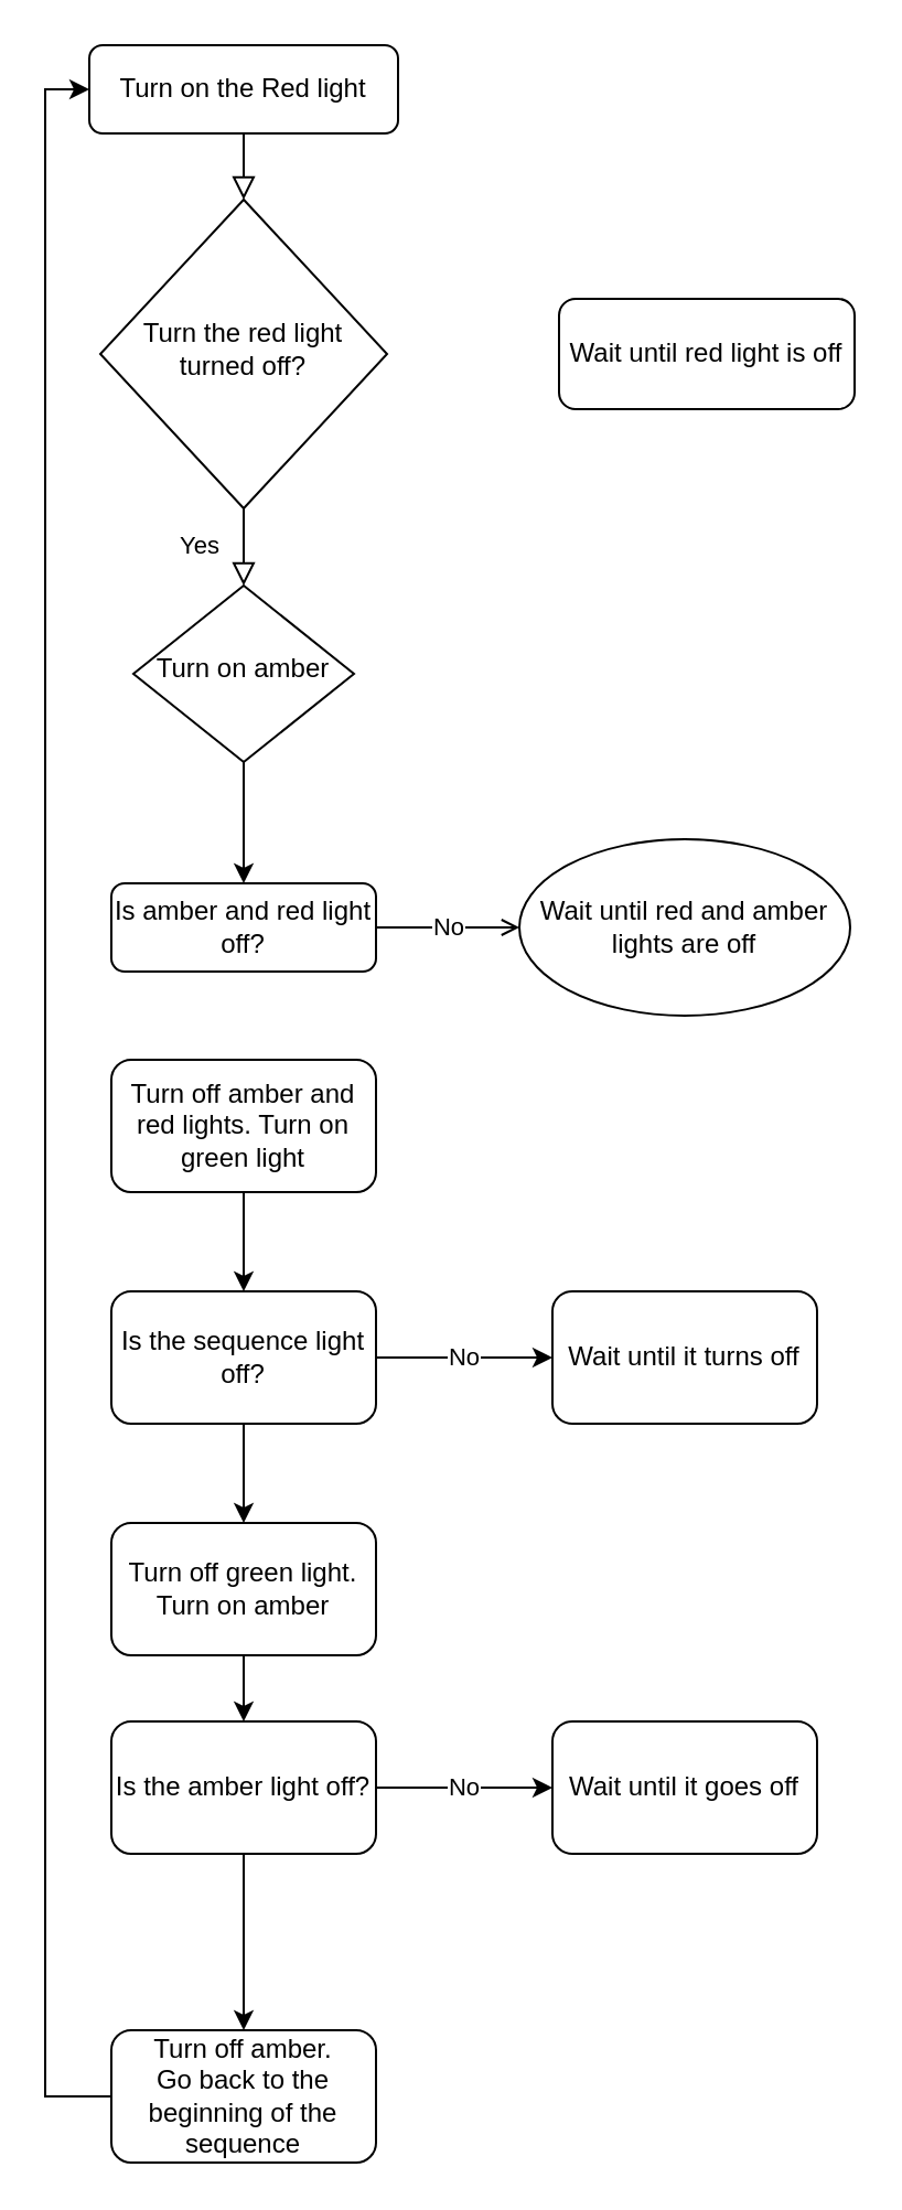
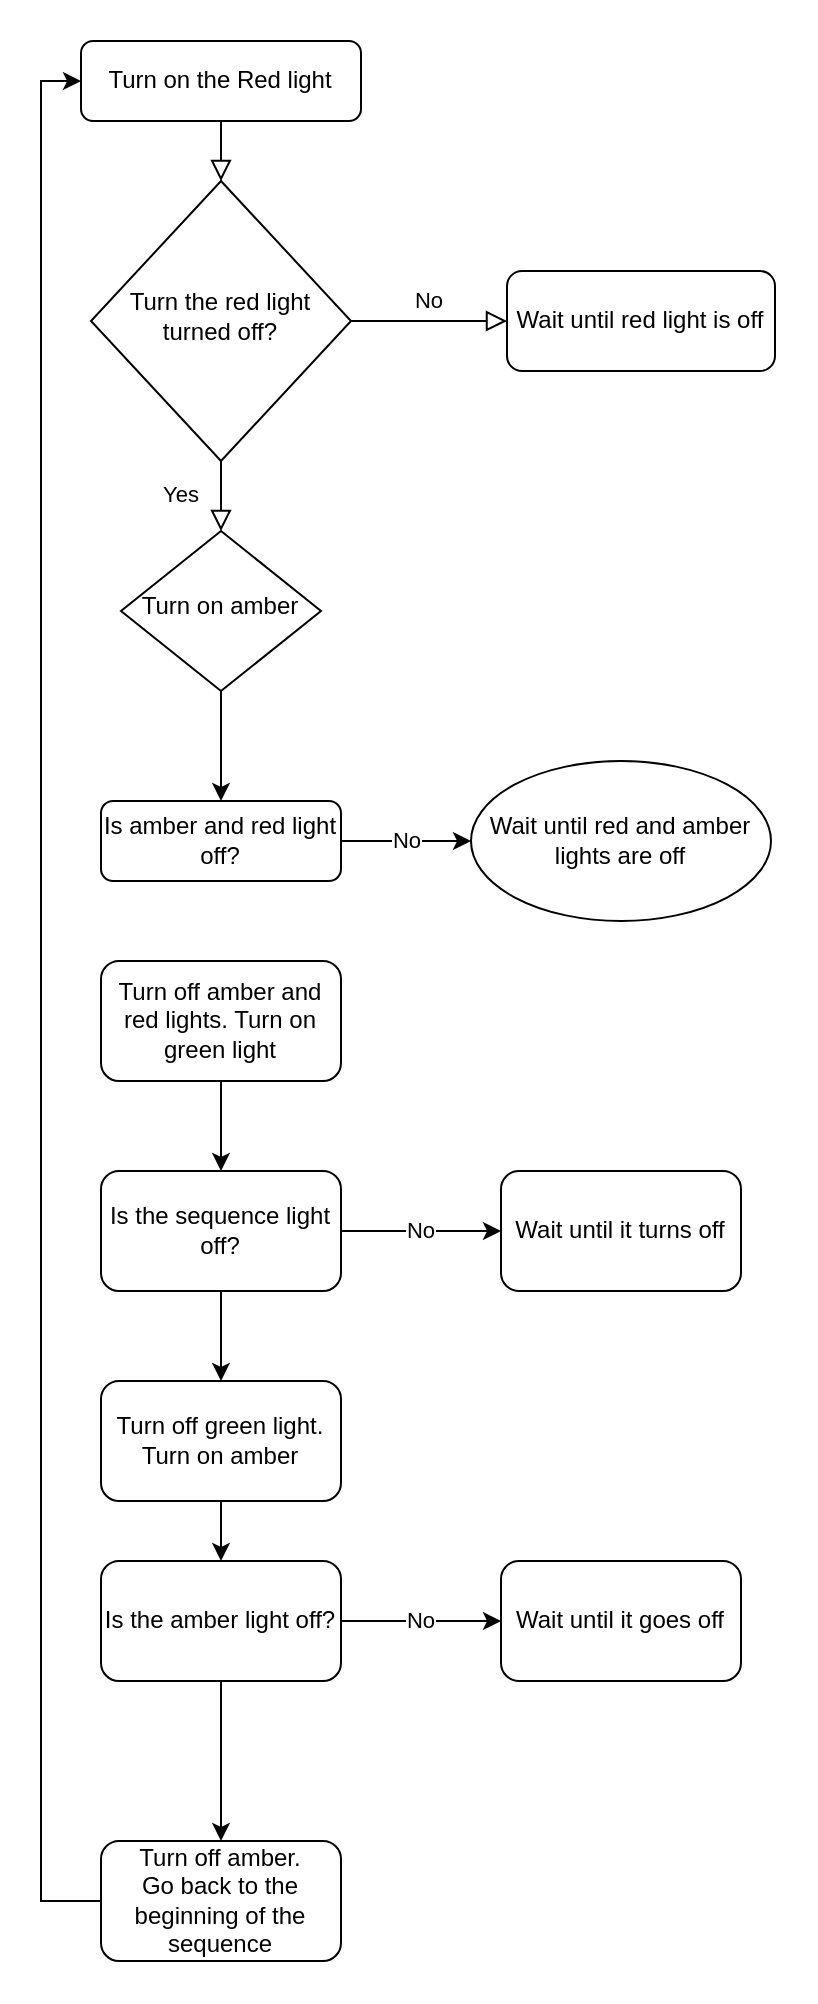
  <mxCell id="0" />
  <mxCell id="1" parent="0" />
  <mxCell id="2" value="" style="rounded=0;html=1;jettySize=auto;orthogonalLoop=1;fontSize=11;endArrow=block;endFill=0;endSize=8;strokeWidth=1;shadow=0;labelBackgroundColor=none;edgeStyle=orthogonalEdgeStyle;" parent="1" source="3" target="6" edge="1"><mxGeometry relative="1" as="geometry" /></mxCell>
  <mxCell id="3" value="Turn on the Red light" style="rounded=1;whiteSpace=wrap;html=1;fontSize=12;glass=0;strokeWidth=1;shadow=0;" parent="1" vertex="1"><mxGeometry x="40" y="20" width="140" height="40" as="geometry" /></mxCell>
  <mxCell id="4" value="Yes" style="rounded=0;html=1;jettySize=auto;orthogonalLoop=1;fontSize=11;endArrow=block;endFill=0;endSize=8;strokeWidth=1;shadow=0;labelBackgroundColor=none;edgeStyle=orthogonalEdgeStyle;" parent="1" source="6" target="9" edge="1"><mxGeometry y="20" relative="1" as="geometry"><mxPoint as="offset" /></mxGeometry></mxCell>
+ <mxCell id="5" value="No" style="edgeStyle=orthogonalEdgeStyle;rounded=0;html=1;jettySize=auto;orthogonalLoop=1;fontSize=11;endArrow=block;endFill=0;endSize=8;strokeWidth=1;shadow=0;labelBackgroundColor=none;" parent="1" source="6" target="7" edge="1"><mxGeometry y="10" relative="1" as="geometry"><mxPoint as="offset" /></mxGeometry></mxCell>
  <mxCell id="6" value="Turn the red light turned off?" style="rhombus;whiteSpace=wrap;html=1;shadow=0;fontFamily=Helvetica;fontSize=12;align=center;strokeWidth=1;spacing=6;spacingTop=-4;" parent="1" vertex="1"><mxGeometry x="45" y="90" width="130" height="140" as="geometry" /></mxCell>
  <mxCell id="7" value="Wait until red light is off" style="rounded=1;whiteSpace=wrap;html=1;fontSize=12;glass=0;strokeWidth=1;shadow=0;" parent="1" vertex="1"><mxGeometry x="253" y="135" width="134" height="50" as="geometry" /></mxCell>
  <mxCell id="8" style="edgeStyle=orthogonalEdgeStyle;rounded=0;orthogonalLoop=1;jettySize=auto;html=1;entryX=0.5;entryY=0;entryDx=0;entryDy=0;" edge="1" parent="1" source="9" target="11"><mxGeometry relative="1" as="geometry" /></mxCell>
  <mxCell id="9" value="Turn on amber" style="rhombus;whiteSpace=wrap;html=1;shadow=0;fontFamily=Helvetica;fontSize=12;align=center;strokeWidth=1;spacing=6;spacingTop=-4;" parent="1" vertex="1"><mxGeometry x="60" y="265" width="100" height="80" as="geometry" /></mxCell>
- <mxCell id="10" value="&lt;div style=&quot;line-height: 1.2;&quot; align=&quot;center&quot;&gt;No&lt;/div&gt;" style="edgeStyle=orthogonalEdgeStyle;rounded=0;orthogonalLoop=1;jettySize=auto;html=1;align=center;endArrow=open;" edge="1" parent="1" source="11" target="12"><mxGeometry relative="1" as="geometry" /></mxCell>
+ <mxCell id="10" value="&lt;div style=&quot;line-height: 1.2;&quot; align=&quot;center&quot;&gt;No&lt;/div&gt;" style="edgeStyle=orthogonalEdgeStyle;rounded=0;orthogonalLoop=1;jettySize=auto;html=1;align=center;" edge="1" parent="1" source="11" target="12"><mxGeometry relative="1" as="geometry" /></mxCell>
  <mxCell id="11" value="Is amber and red light off?" style="rounded=1;whiteSpace=wrap;html=1;fontSize=12;glass=0;strokeWidth=1;shadow=0;" parent="1" vertex="1"><mxGeometry x="50" y="400" width="120" height="40" as="geometry" /></mxCell>
  <mxCell id="12" value="Wait until red and amber lights are off" style="ellipse;whiteSpace=wrap;html=1;rounded=1;glass=0;strokeWidth=1;shadow=0;" vertex="1" parent="1"><mxGeometry x="235" y="380" width="150" height="80" as="geometry" /></mxCell>
  <mxCell id="13" value="" style="edgeStyle=orthogonalEdgeStyle;rounded=0;orthogonalLoop=1;jettySize=auto;html=1;" edge="1" parent="1" source="14" target="17"><mxGeometry relative="1" as="geometry" /></mxCell>
  <mxCell id="14" value="Turn off amber and red lights. Turn on green light" style="whiteSpace=wrap;html=1;rounded=1;glass=0;strokeWidth=1;shadow=0;" vertex="1" parent="1"><mxGeometry x="50" y="480" width="120" height="60" as="geometry" /></mxCell>
  <mxCell id="15" value="No" style="edgeStyle=orthogonalEdgeStyle;rounded=0;orthogonalLoop=1;jettySize=auto;html=1;" edge="1" parent="1" source="17" target="18"><mxGeometry relative="1" as="geometry" /></mxCell>
  <mxCell id="16" value="" style="edgeStyle=orthogonalEdgeStyle;rounded=0;orthogonalLoop=1;jettySize=auto;html=1;" edge="1" parent="1" source="17" target="20"><mxGeometry relative="1" as="geometry" /></mxCell>
  <mxCell id="17" value="Is the sequence light off?" style="whiteSpace=wrap;html=1;rounded=1;glass=0;strokeWidth=1;shadow=0;" vertex="1" parent="1"><mxGeometry x="50" y="585" width="120" height="60" as="geometry" /></mxCell>
  <mxCell id="18" value="Wait until it turns off" style="whiteSpace=wrap;html=1;rounded=1;glass=0;strokeWidth=1;shadow=0;" vertex="1" parent="1"><mxGeometry x="250" y="585" width="120" height="60" as="geometry" /></mxCell>
  <mxCell id="19" value="" style="edgeStyle=orthogonalEdgeStyle;rounded=0;orthogonalLoop=1;jettySize=auto;html=1;" edge="1" parent="1" source="20" target="23"><mxGeometry relative="1" as="geometry" /></mxCell>
  <mxCell id="20" value="&lt;div&gt;Turn off green light. &lt;br&gt;&lt;/div&gt;&lt;div&gt;Turn on amber&lt;br&gt;&lt;/div&gt;" style="whiteSpace=wrap;html=1;rounded=1;glass=0;strokeWidth=1;shadow=0;" vertex="1" parent="1"><mxGeometry x="50" y="690" width="120" height="60" as="geometry" /></mxCell>
  <mxCell id="21" value="No" style="edgeStyle=orthogonalEdgeStyle;rounded=0;orthogonalLoop=1;jettySize=auto;html=1;" edge="1" parent="1" source="23" target="24"><mxGeometry relative="1" as="geometry" /></mxCell>
  <mxCell id="22" value="" style="edgeStyle=orthogonalEdgeStyle;rounded=0;orthogonalLoop=1;jettySize=auto;html=1;" edge="1" parent="1" source="23" target="26"><mxGeometry relative="1" as="geometry" /></mxCell>
  <mxCell id="23" value="Is the amber light off?" style="whiteSpace=wrap;html=1;rounded=1;glass=0;strokeWidth=1;shadow=0;" vertex="1" parent="1"><mxGeometry x="50" y="780" width="120" height="60" as="geometry" /></mxCell>
  <mxCell id="24" value="Wait until it goes off" style="whiteSpace=wrap;html=1;rounded=1;glass=0;strokeWidth=1;shadow=0;" vertex="1" parent="1"><mxGeometry x="250" y="780" width="120" height="60" as="geometry" /></mxCell>
  <mxCell id="25" style="edgeStyle=orthogonalEdgeStyle;rounded=0;orthogonalLoop=1;jettySize=auto;html=1;entryX=0;entryY=0.5;entryDx=0;entryDy=0;" edge="1" parent="1" source="26" target="3"><mxGeometry relative="1" as="geometry"><Array as="points"><mxPoint x="20" y="950" /><mxPoint x="20" y="40" /></Array></mxGeometry></mxCell>
  <mxCell id="26" value="&lt;div&gt;Turn off amber. &lt;br&gt;&lt;/div&gt;&lt;div&gt;Go back to the beginning of the sequence&lt;br&gt;&lt;/div&gt;" style="whiteSpace=wrap;html=1;rounded=1;glass=0;strokeWidth=1;shadow=0;" vertex="1" parent="1"><mxGeometry x="50" y="920" width="120" height="60" as="geometry" /></mxCell>
